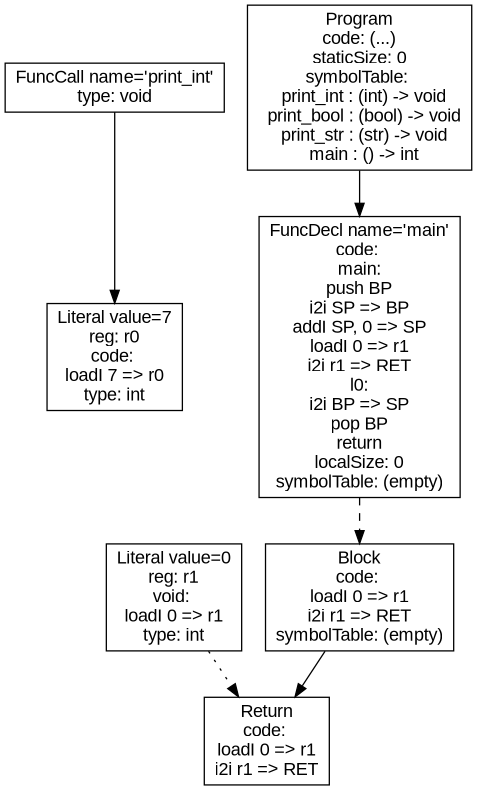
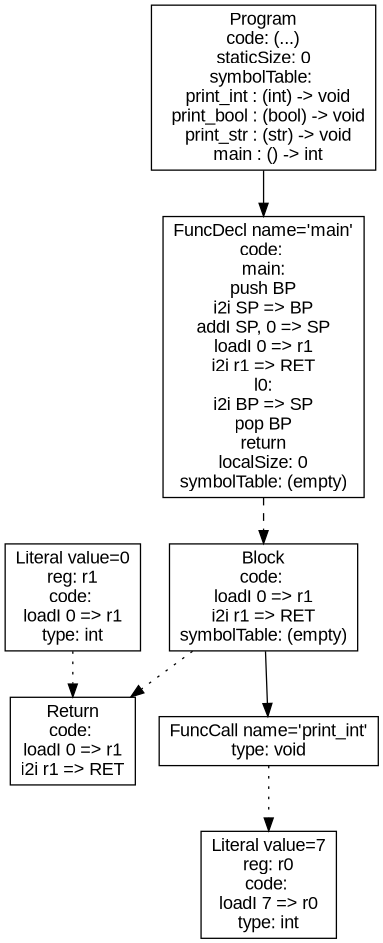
  digraph {
    fontname="Liberation Sans"
    node [fontname="Liberation Sans" shape=box]
    edge [fontname="Liberation Sans" style=solid]
    n1 [label="Literal value=7\nreg: r0\ncode: \nloadI 7 => r0\ntype: int"]
    n2 [label="FuncCall name='print_int'\ntype: void"]
-   n3 [label="Literal value=0\nreg: r1\nvoid: \nloadI 0 => r1\ntype: int"]
+   n3 [label="Literal value=0\nreg: r1\ncode: \nloadI 0 => r1\ntype: int"]
    n4 [label="Return\ncode: \nloadI 0 => r1\ni2i r1 => RET"]
    n5 [label="Block\ncode: \nloadI 0 => r1\ni2i r1 => RET\nsymbolTable: (empty)"]
    n6 [label="FuncDecl name='main'\ncode: \nmain:\npush BP\ni2i SP => BP\naddI SP, 0 => SP\nloadI 0 => r1\ni2i r1 => RET\nl0:\ni2i BP => SP\npop BP\nreturn\nlocalSize: 0\nsymbolTable: (empty)"]
    n7 [label="Program\ncode: (...)\nstaticSize: 0\nsymbolTable: \n  print_int : (int) -> void\n  print_bool : (bool) -> void\n  print_str : (str) -> void\n  main : () -> int"]
-   n2 -> n1
+   n2 -> n1 [style=dotted]
    n3 -> n4 [style=dotted]
-   n5 -> n4
+   n5 -> n2
+   n5 -> n4 [style=dotted]
    n6 -> n5 [style=dashed]
    n7 -> n6
  }
